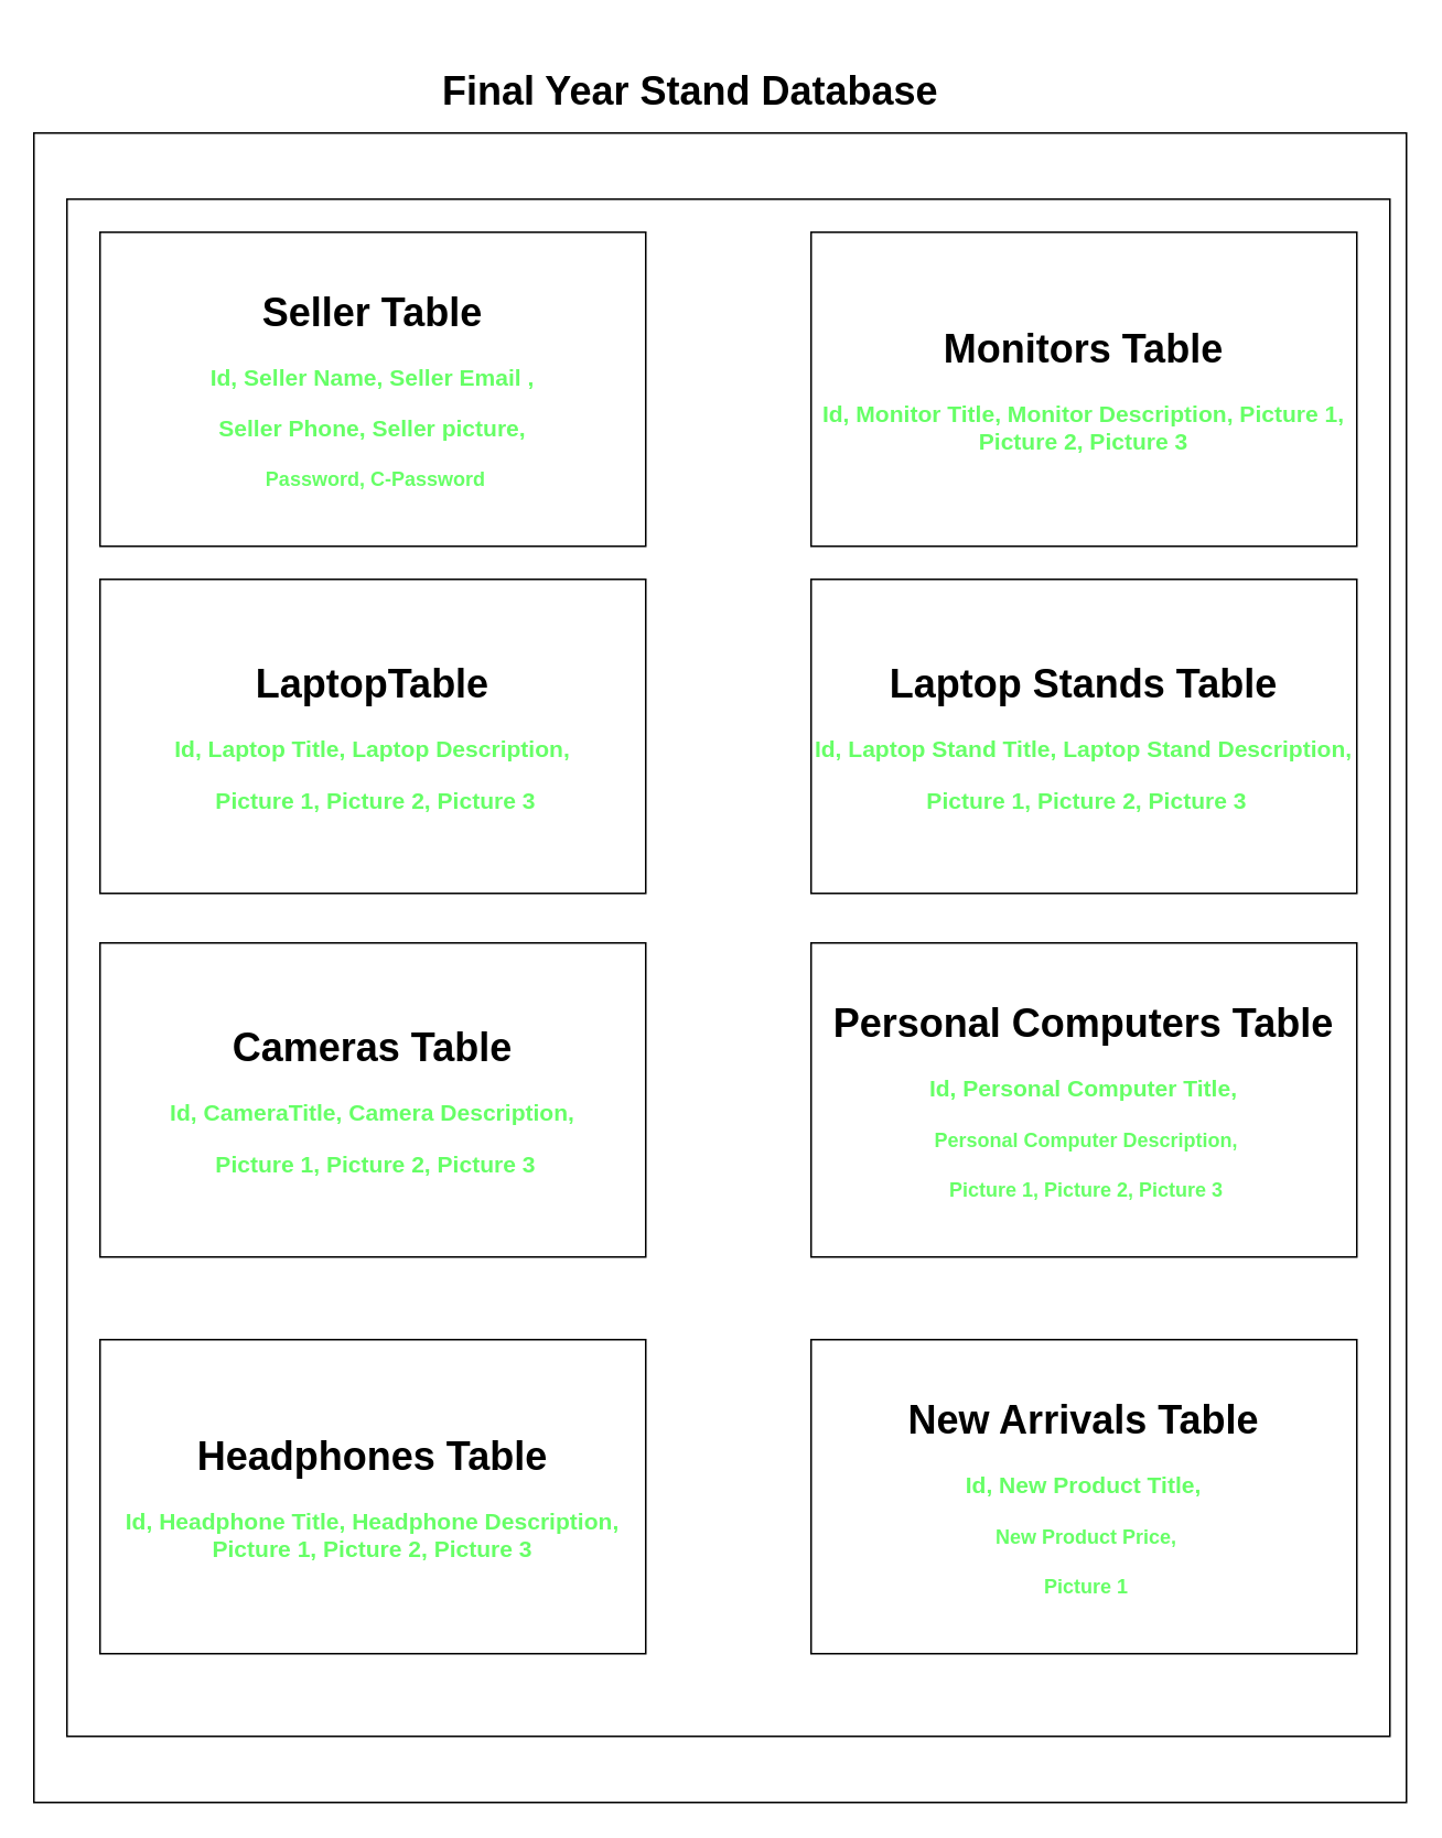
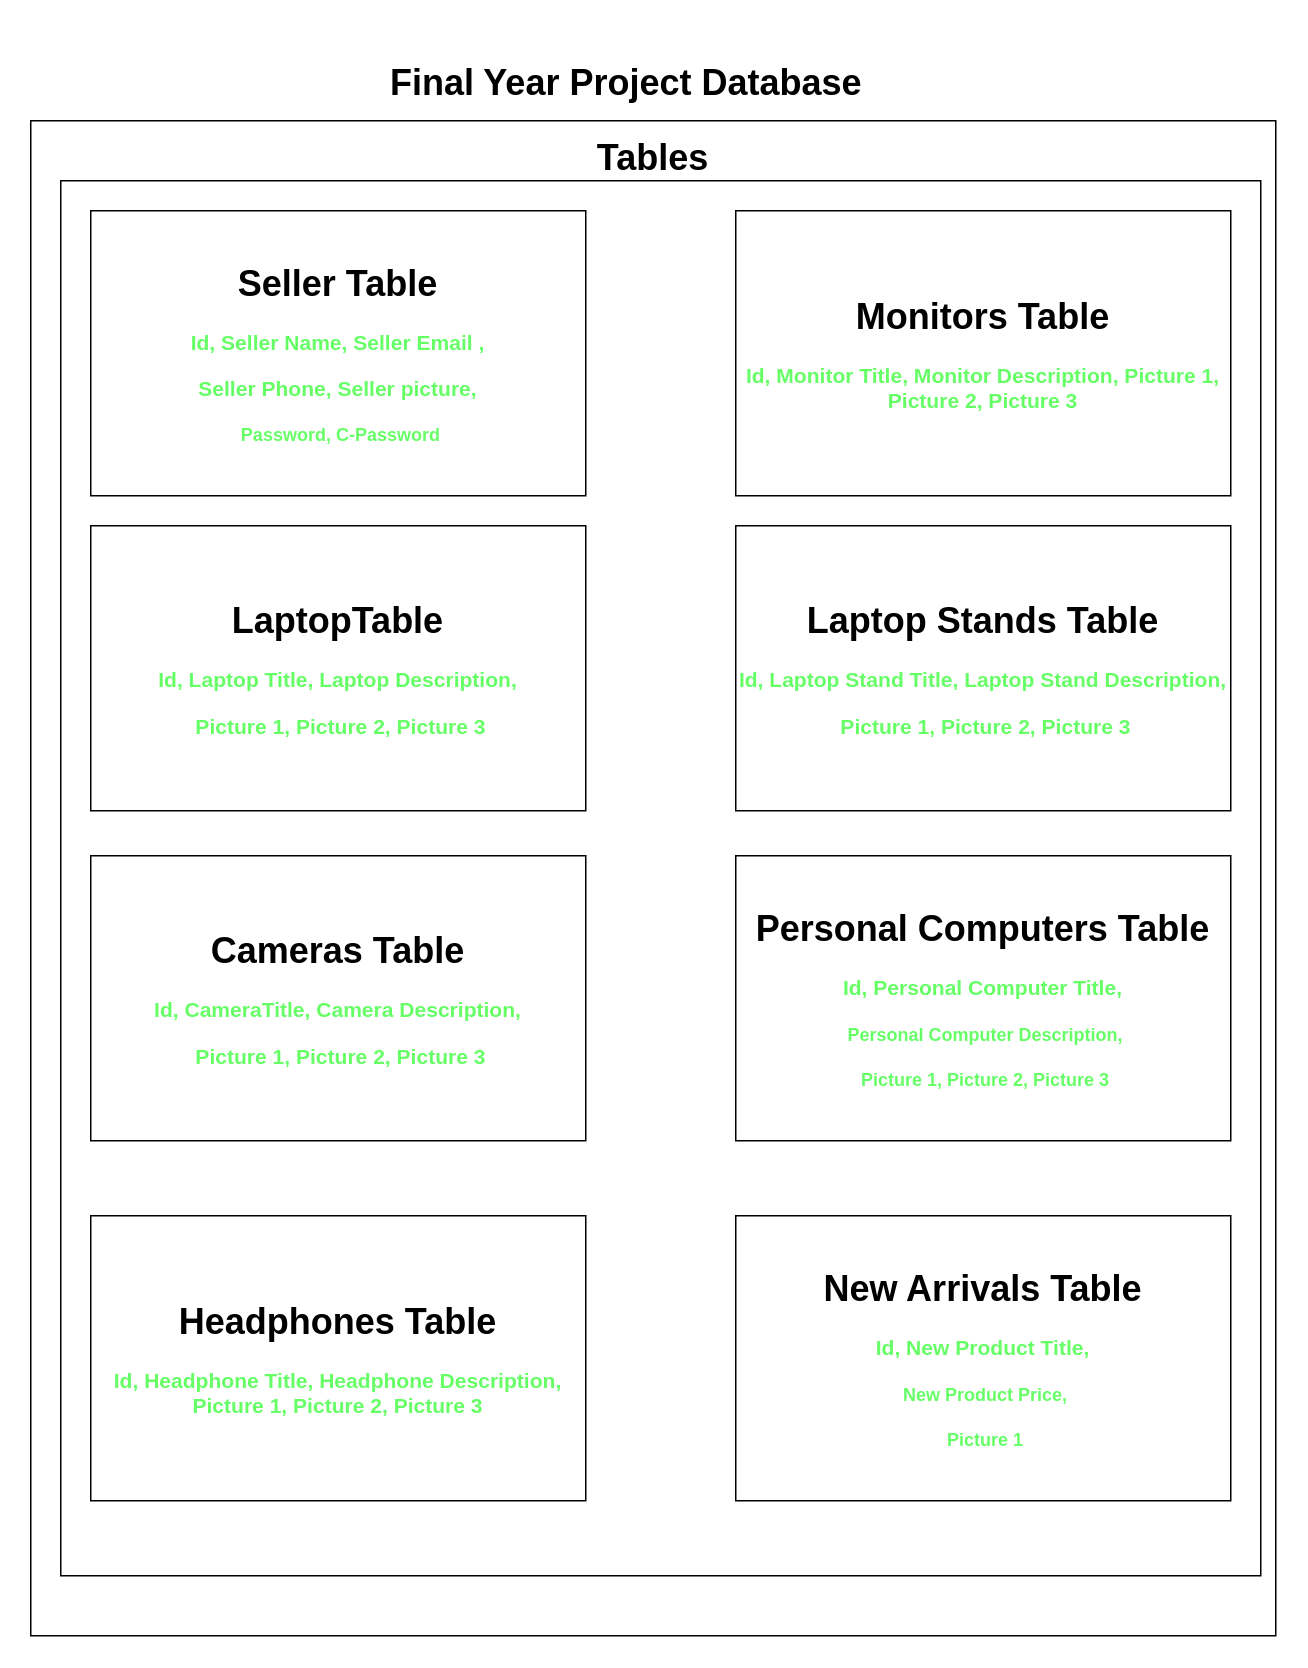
  <mxCell id="0" />
  <mxCell id="1" parent="0" />
  <mxCell id="2" value="" style="whiteSpace=wrap;html=1;" vertex="1" parent="1"><mxGeometry x="20" y="80" width="830" height="1010" as="geometry" /></mxCell>
- <mxCell id="3" value="&lt;h1&gt;&lt;b&gt;Final Year Stand Database&amp;nbsp;&lt;/b&gt;&lt;/h1&gt;" style="text;html=1;align=center;verticalAlign=middle;resizable=0;points=[];autosize=1;strokeColor=none;fillColor=none;" vertex="1" parent="1"><mxGeometry x="250" width="340" height="70" as="geometry" y="20" /></mxCell>
+ <mxCell id="3" value="&lt;h1&gt;&lt;b&gt;Final Year Project Database&amp;nbsp;&lt;/b&gt;&lt;/h1&gt;" style="text;html=1;align=center;verticalAlign=middle;resizable=0;points=[];autosize=1;strokeColor=none;fillColor=none;" vertex="1" parent="1"><mxGeometry x="250" width="340" height="70" as="geometry" y="20" /></mxCell>
  <mxCell id="4" value="" style="whiteSpace=wrap;html=1;" vertex="1" parent="1"><mxGeometry x="40" y="120" width="800" height="930" as="geometry" /></mxCell>
+ <mxCell id="5" value="&lt;h1&gt;&lt;b&gt;Tables&lt;/b&gt;&lt;/h1&gt;" style="text;strokeColor=none;align=center;fillColor=none;html=1;verticalAlign=middle;whiteSpace=wrap;rounded=0;" vertex="1" parent="1"><mxGeometry x="405" y="90" width="60" height="30" as="geometry" /></mxCell>
  <mxCell id="6" value="&lt;h1&gt;&lt;b&gt;Seller Table&lt;/b&gt;&lt;/h1&gt;&lt;h3&gt;&lt;font color=&quot;#66ff66&quot;&gt;&lt;b style=&quot;&quot;&gt;Id, Seller Name, Seller Email ,&lt;/b&gt;&lt;/font&gt;&lt;/h3&gt;&lt;h3&gt;&lt;font color=&quot;#66ff66&quot;&gt;&lt;b style=&quot;&quot;&gt;Seller Phone,&amp;nbsp;&lt;/b&gt;Seller picture,&lt;/font&gt;&lt;/h3&gt;&lt;h3&gt;&lt;font color=&quot;#66ff66&quot;&gt;&amp;nbsp;&lt;b style=&quot;background-color: initial; font-size: 12px;&quot;&gt;Password,&amp;nbsp;&lt;/b&gt;&lt;b style=&quot;background-color: initial; font-size: 12px;&quot;&gt;C-Password&lt;/b&gt;&lt;/font&gt;&lt;/h3&gt;" style="whiteSpace=wrap;html=1;" vertex="1" parent="1"><mxGeometry x="60" y="140" width="330" height="190" as="geometry" /></mxCell>
  <mxCell id="7" value="&lt;h1&gt;&lt;b&gt;LaptopTable&lt;/b&gt;&lt;/h1&gt;&lt;h3&gt;&lt;font color=&quot;#66ff66&quot;&gt;&lt;b style=&quot;&quot;&gt;Id, Laptop Title, Laptop Description,&lt;/b&gt;&lt;/font&gt;&lt;/h3&gt;&lt;h3&gt;&lt;font color=&quot;#66ff66&quot;&gt;&lt;b style=&quot;&quot;&gt;&amp;nbsp;Picture 1, Picture 2, Picture 3&lt;/b&gt;&lt;/font&gt;&lt;/h3&gt;" style="whiteSpace=wrap;html=1;" vertex="1" parent="1"><mxGeometry x="60" y="350" width="330" height="190" as="geometry" /></mxCell>
  <mxCell id="8" value="&lt;h1&gt;Cameras Table&lt;/h1&gt;&lt;h3&gt;&lt;font color=&quot;#66ff66&quot;&gt;&lt;b style=&quot;&quot;&gt;Id, CameraTitle, Camera Description,&lt;/b&gt;&lt;/font&gt;&lt;/h3&gt;&lt;h3&gt;&lt;font color=&quot;#66ff66&quot;&gt;&lt;b style=&quot;&quot;&gt;&amp;nbsp;Picture 1, Picture 2, Picture 3&lt;/b&gt;&lt;/font&gt;&lt;/h3&gt;" style="whiteSpace=wrap;html=1;" vertex="1" parent="1"><mxGeometry x="60" y="570" width="330" height="190" as="geometry" /></mxCell>
  <mxCell id="9" value="&lt;h1&gt;&lt;b&gt;Headphones Table&lt;/b&gt;&lt;/h1&gt;&lt;h3&gt;&lt;font color=&quot;#66ff66&quot;&gt;&lt;b style=&quot;&quot;&gt;Id, Headphone Title, Headphone Description, Picture 1, Picture 2, Picture 3&lt;/b&gt;&lt;/font&gt;&lt;/h3&gt;" style="whiteSpace=wrap;html=1;" vertex="1" parent="1"><mxGeometry x="60" y="810" width="330" height="190" as="geometry" /></mxCell>
  <mxCell id="10" value="&lt;h1&gt;&lt;b&gt;Monitors Table&lt;/b&gt;&lt;/h1&gt;&lt;h3&gt;&lt;font color=&quot;#66ff66&quot;&gt;&lt;b style=&quot;&quot;&gt;Id, Monitor Title, Monitor Description, Picture 1, Picture 2, Picture 3&lt;/b&gt;&lt;/font&gt;&lt;/h3&gt;" style="whiteSpace=wrap;html=1;" vertex="1" parent="1"><mxGeometry x="490" y="140" width="330" height="190" as="geometry" /></mxCell>
  <mxCell id="11" value="&lt;h1&gt;&lt;b&gt;Personal Computers Table&lt;/b&gt;&lt;/h1&gt;&lt;h3&gt;&lt;font color=&quot;#66ff66&quot;&gt;&lt;b style=&quot;&quot;&gt;Id, Personal Computer Title,&lt;/b&gt;&lt;/font&gt;&lt;/h3&gt;&lt;h3&gt;&lt;b style=&quot;background-color: initial; color: rgb(102, 255, 102); font-size: 12px;&quot;&gt;&amp;nbsp;Personal Computer Description,&lt;/b&gt;&lt;/h3&gt;&lt;h3&gt;&lt;b style=&quot;background-color: initial; color: rgb(102, 255, 102); font-size: 12px;&quot;&gt;&amp;nbsp;Picture 1, Picture 2, Picture 3&lt;/b&gt;&lt;/h3&gt;" style="whiteSpace=wrap;html=1;" vertex="1" parent="1"><mxGeometry x="490" y="570" width="330" height="190" as="geometry" /></mxCell>
  <mxCell id="12" value="&lt;h1&gt;Laptop Stands Table&lt;/h1&gt;&lt;h3&gt;&lt;font color=&quot;#66ff66&quot;&gt;&lt;b style=&quot;&quot;&gt;Id, Laptop Stand Title, Laptop Stand Description,&lt;/b&gt;&lt;/font&gt;&lt;/h3&gt;&lt;h3&gt;&lt;font color=&quot;#66ff66&quot;&gt;&lt;b style=&quot;&quot;&gt;&amp;nbsp;Picture 1, Picture 2, Picture 3&lt;/b&gt;&lt;/font&gt;&lt;/h3&gt;" style="whiteSpace=wrap;html=1;" vertex="1" parent="1"><mxGeometry x="490" y="350" width="330" height="190" as="geometry" /></mxCell>
  <mxCell id="13" value="&lt;h1&gt;&lt;b&gt;New Arrivals Table&lt;/b&gt;&lt;/h1&gt;&lt;h3&gt;&lt;font color=&quot;#66ff66&quot;&gt;&lt;b style=&quot;&quot;&gt;Id, New Product Title,&lt;/b&gt;&lt;/font&gt;&lt;/h3&gt;&lt;h3&gt;&lt;b style=&quot;background-color: initial; color: rgb(102, 255, 102); font-size: 12px;&quot;&gt;&amp;nbsp;New Product Price,&lt;/b&gt;&lt;/h3&gt;&lt;h3&gt;&lt;b style=&quot;background-color: initial; color: rgb(102, 255, 102); font-size: 12px;&quot;&gt;&amp;nbsp;Picture 1&lt;/b&gt;&lt;/h3&gt;" style="whiteSpace=wrap;html=1;" vertex="1" parent="1"><mxGeometry x="490" y="810" width="330" height="190" as="geometry" /></mxCell>
